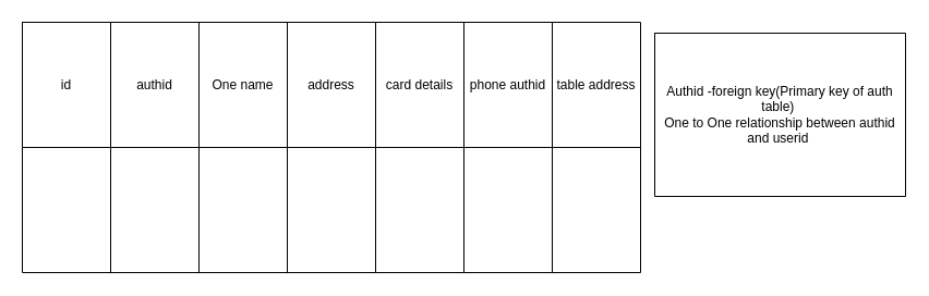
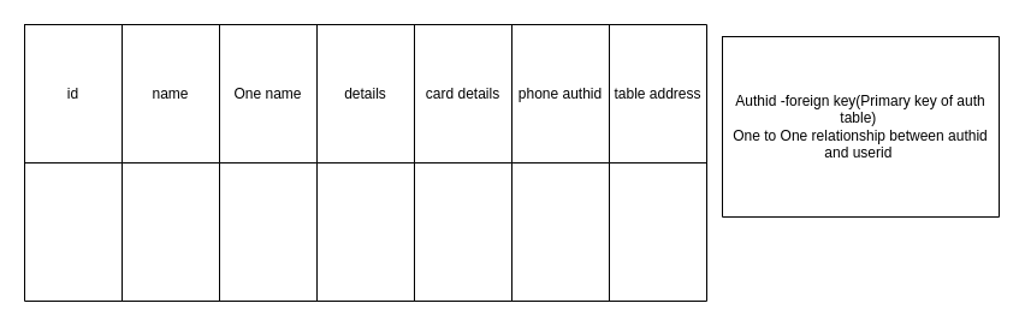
  <mxCell id="0" />
  <mxCell id="1" parent="0" />
  <mxCell id="2" value="" style="shape=table;startSize=0;container=1;collapsible=0;childLayout=tableLayout;" parent="1" vertex="1"><mxGeometry x="20" y="20" width="567" height="230" as="geometry" /></mxCell>
  <mxCell id="3" value="" style="shape=tableRow;horizontal=0;startSize=0;swimlaneHead=0;swimlaneBody=0;top=0;left=0;bottom=0;right=0;collapsible=0;dropTarget=0;fillColor=none;points=[[0,0.5],[1,0.5]];portConstraint=eastwest;" parent="2" vertex="1"><mxGeometry width="567" height="115" as="geometry" /></mxCell>
  <mxCell id="4" value="id" style="shape=partialRectangle;html=1;whiteSpace=wrap;connectable=0;overflow=hidden;fillColor=none;top=0;left=0;bottom=0;right=0;pointerEvents=1;" parent="3" vertex="1"><mxGeometry width="81" height="115" as="geometry"><mxRectangle width="81" height="115" as="alternateBounds" /></mxGeometry></mxCell>
- <mxCell id="5" value="authid" style="shape=partialRectangle;html=1;whiteSpace=wrap;connectable=0;overflow=hidden;fillColor=none;top=0;left=0;bottom=0;right=0;pointerEvents=1;" parent="3" vertex="1"><mxGeometry x="81" width="81" height="115" as="geometry"><mxRectangle width="81" height="115" as="alternateBounds" /></mxGeometry></mxCell>
+ <mxCell id="5" value="name" style="shape=partialRectangle;html=1;whiteSpace=wrap;connectable=0;overflow=hidden;fillColor=none;top=0;left=0;bottom=0;right=0;pointerEvents=1;" parent="3" vertex="1"><mxGeometry x="81" width="81" height="115" as="geometry"><mxRectangle width="81" height="115" as="alternateBounds" /></mxGeometry></mxCell>
  <mxCell id="6" value="One name" style="shape=partialRectangle;html=1;whiteSpace=wrap;connectable=0;overflow=hidden;fillColor=none;top=0;left=0;bottom=0;right=0;pointerEvents=1;" vertex="1" parent="3"><mxGeometry x="162" width="81" height="115" as="geometry"><mxRectangle width="81" height="115" as="alternateBounds" /></mxGeometry></mxCell>
- <mxCell id="7" value="address" style="shape=partialRectangle;html=1;whiteSpace=wrap;connectable=0;overflow=hidden;fillColor=none;top=0;left=0;bottom=0;right=0;pointerEvents=1;" parent="3" vertex="1"><mxGeometry x="243" width="81" height="115" as="geometry"><mxRectangle width="81" height="115" as="alternateBounds" /></mxGeometry></mxCell>
+ <mxCell id="7" value="details" style="shape=partialRectangle;html=1;whiteSpace=wrap;connectable=0;overflow=hidden;fillColor=none;top=0;left=0;bottom=0;right=0;pointerEvents=1;" parent="3" vertex="1"><mxGeometry x="243" width="81" height="115" as="geometry"><mxRectangle width="81" height="115" as="alternateBounds" /></mxGeometry></mxCell>
  <mxCell id="8" value="card details" style="shape=partialRectangle;html=1;whiteSpace=wrap;connectable=0;overflow=hidden;fillColor=none;top=0;left=0;bottom=0;right=0;pointerEvents=1;" parent="3" vertex="1"><mxGeometry x="324" width="81" height="115" as="geometry"><mxRectangle width="81" height="115" as="alternateBounds" /></mxGeometry></mxCell>
  <mxCell id="9" value="phone authid" style="shape=partialRectangle;html=1;whiteSpace=wrap;connectable=0;overflow=hidden;fillColor=none;top=0;left=0;bottom=0;right=0;pointerEvents=1;" parent="3" vertex="1"><mxGeometry x="405" width="81" height="115" as="geometry"><mxRectangle width="81" height="115" as="alternateBounds" /></mxGeometry></mxCell>
  <mxCell id="10" value="table address" style="shape=partialRectangle;html=1;whiteSpace=wrap;connectable=0;overflow=hidden;fillColor=none;top=0;left=0;bottom=0;right=0;pointerEvents=1;" parent="3" vertex="1"><mxGeometry x="486" width="81" height="115" as="geometry"><mxRectangle width="81" height="115" as="alternateBounds" /></mxGeometry></mxCell>
  <mxCell id="11" value="" style="shape=tableRow;horizontal=0;startSize=0;swimlaneHead=0;swimlaneBody=0;top=0;left=0;bottom=0;right=0;collapsible=0;dropTarget=0;fillColor=none;points=[[0,0.5],[1,0.5]];portConstraint=eastwest;" parent="2" vertex="1"><mxGeometry y="115" width="567" height="115" as="geometry" /></mxCell>
  <mxCell id="12" value="" style="shape=partialRectangle;html=1;whiteSpace=wrap;connectable=0;overflow=hidden;fillColor=none;top=0;left=0;bottom=0;right=0;pointerEvents=1;" parent="11" vertex="1"><mxGeometry width="81" height="115" as="geometry"><mxRectangle width="81" height="115" as="alternateBounds" /></mxGeometry></mxCell>
  <mxCell id="13" value="" style="shape=partialRectangle;html=1;whiteSpace=wrap;connectable=0;overflow=hidden;fillColor=none;top=0;left=0;bottom=0;right=0;pointerEvents=1;" parent="11" vertex="1"><mxGeometry x="81" width="81" height="115" as="geometry"><mxRectangle width="81" height="115" as="alternateBounds" /></mxGeometry></mxCell>
  <mxCell id="14" style="shape=partialRectangle;html=1;whiteSpace=wrap;connectable=0;overflow=hidden;fillColor=none;top=0;left=0;bottom=0;right=0;pointerEvents=1;" vertex="1" parent="11"><mxGeometry x="162" width="81" height="115" as="geometry"><mxRectangle width="81" height="115" as="alternateBounds" /></mxGeometry></mxCell>
  <mxCell id="15" value="" style="shape=partialRectangle;html=1;whiteSpace=wrap;connectable=0;overflow=hidden;fillColor=none;top=0;left=0;bottom=0;right=0;pointerEvents=1;" parent="11" vertex="1"><mxGeometry x="243" width="81" height="115" as="geometry"><mxRectangle width="81" height="115" as="alternateBounds" /></mxGeometry></mxCell>
  <mxCell id="16" value="" style="shape=partialRectangle;html=1;whiteSpace=wrap;connectable=0;overflow=hidden;fillColor=none;top=0;left=0;bottom=0;right=0;pointerEvents=1;" parent="11" vertex="1"><mxGeometry x="324" width="81" height="115" as="geometry"><mxRectangle width="81" height="115" as="alternateBounds" /></mxGeometry></mxCell>
  <mxCell id="17" value="" style="shape=partialRectangle;html=1;whiteSpace=wrap;connectable=0;overflow=hidden;fillColor=none;top=0;left=0;bottom=0;right=0;pointerEvents=1;" parent="11" vertex="1"><mxGeometry x="405" width="81" height="115" as="geometry"><mxRectangle width="81" height="115" as="alternateBounds" /></mxGeometry></mxCell>
  <mxCell id="18" value="" style="shape=partialRectangle;html=1;whiteSpace=wrap;connectable=0;overflow=hidden;fillColor=none;top=0;left=0;bottom=0;right=0;pointerEvents=1;" parent="11" vertex="1"><mxGeometry x="486" width="81" height="115" as="geometry"><mxRectangle width="81" height="115" as="alternateBounds" /></mxGeometry></mxCell>
  <mxCell id="19" value="" style="shape=table;startSize=0;container=1;collapsible=0;childLayout=tableLayout;" parent="1" vertex="1"><mxGeometry x="600" y="30" width="230" height="150" as="geometry" /></mxCell>
  <mxCell id="20" value="" style="shape=tableRow;horizontal=0;startSize=0;swimlaneHead=0;swimlaneBody=0;top=0;left=0;bottom=0;right=0;collapsible=0;dropTarget=0;fillColor=none;points=[[0,0.5],[1,0.5]];portConstraint=eastwest;" parent="19" vertex="1"><mxGeometry width="230" height="150" as="geometry" /></mxCell>
  <mxCell id="21" value="Authid -foreign key(Primary key of auth table)&amp;nbsp;&lt;br&gt;One to One relationship between authid and userid&amp;nbsp;&lt;br&gt;" style="shape=partialRectangle;html=1;whiteSpace=wrap;connectable=0;overflow=hidden;fillColor=none;top=0;left=0;bottom=0;right=0;pointerEvents=1;" parent="20" vertex="1"><mxGeometry width="230" height="150" as="geometry"><mxRectangle width="230" height="150" as="alternateBounds" /></mxGeometry></mxCell>
